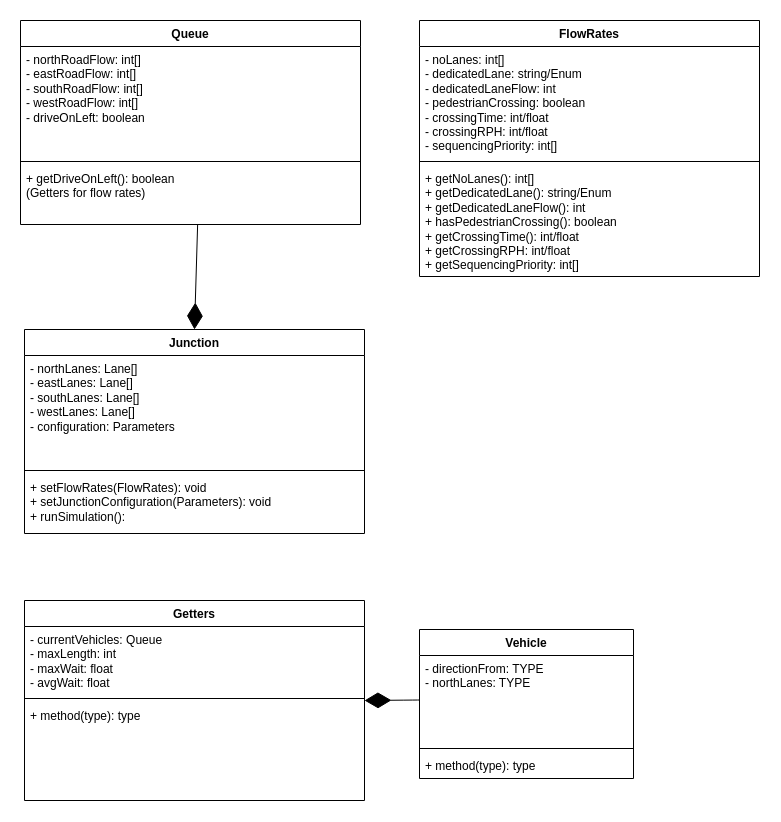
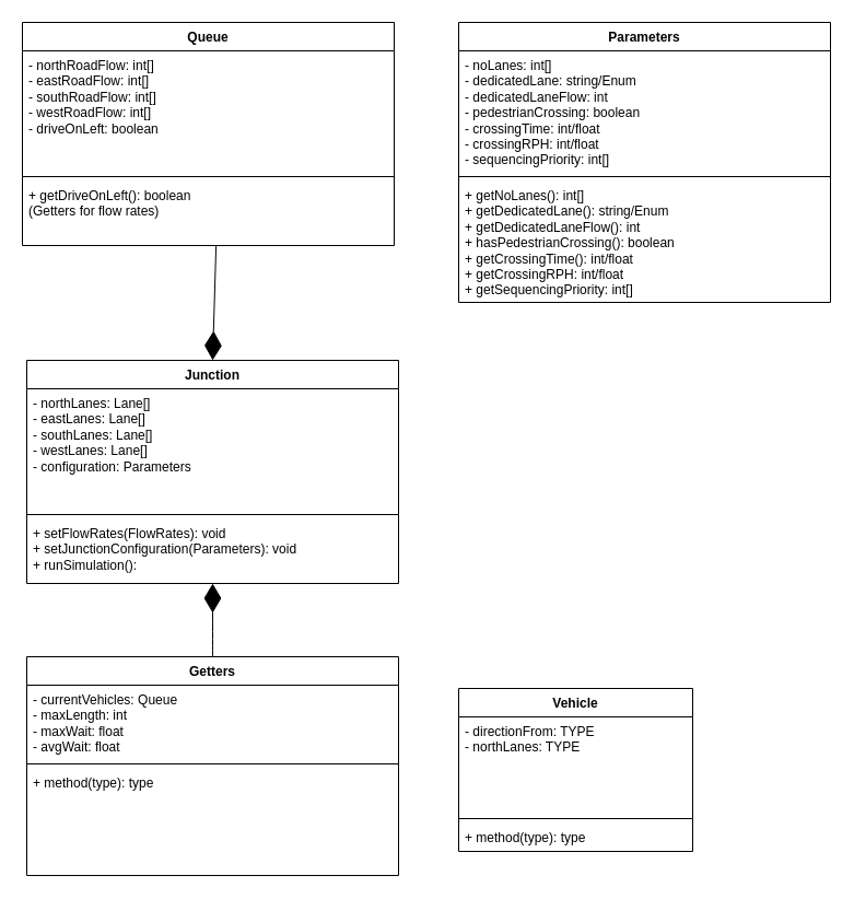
  <mxCell id="0" />
  <mxCell id="1" parent="0" />
  <mxCell id="2" value="Vehicle" style="swimlane;fontStyle=1;align=center;verticalAlign=top;childLayout=stackLayout;horizontal=1;startSize=26;horizontalStack=0;resizeParent=1;resizeParentMax=0;resizeLast=0;collapsible=1;marginBottom=0;whiteSpace=wrap;html=1;" parent="1" vertex="1"><mxGeometry x="419" y="629" width="214" height="149" as="geometry" /></mxCell>
  <mxCell id="3" value="&lt;div&gt;- directionFrom: TYPE&lt;br&gt;&lt;/div&gt;&lt;div&gt;- northLanes: TYPE&lt;br&gt;&lt;/div&gt;" style="text;strokeColor=none;fillColor=none;align=left;verticalAlign=top;spacingLeft=4;spacingRight=4;overflow=hidden;rotatable=0;points=[[0,0.5],[1,0.5]];portConstraint=eastwest;whiteSpace=wrap;html=1;" parent="2" vertex="1"><mxGeometry y="26" width="214" height="89" as="geometry" /></mxCell>
  <mxCell id="4" value="" style="line;strokeWidth=1;fillColor=none;align=left;verticalAlign=middle;spacingTop=-1;spacingLeft=3;spacingRight=3;rotatable=0;labelPosition=right;points=[];portConstraint=eastwest;strokeColor=inherit;" parent="2" vertex="1"><mxGeometry y="115" width="214" height="8" as="geometry" /></mxCell>
  <mxCell id="5" value="+ method(type): type" style="text;strokeColor=none;fillColor=none;align=left;verticalAlign=top;spacingLeft=4;spacingRight=4;overflow=hidden;rotatable=0;points=[[0,0.5],[1,0.5]];portConstraint=eastwest;whiteSpace=wrap;html=1;" parent="2" vertex="1"><mxGeometry y="123" width="214" height="26" as="geometry" /></mxCell>
  <mxCell id="6" value="Junction" style="swimlane;fontStyle=1;align=center;verticalAlign=top;childLayout=stackLayout;horizontal=1;startSize=26;horizontalStack=0;resizeParent=1;resizeParentMax=0;resizeLast=0;collapsible=1;marginBottom=0;whiteSpace=wrap;html=1;" parent="1" vertex="1"><mxGeometry x="24" y="329" width="340" height="204" as="geometry" /></mxCell>
  <mxCell id="7" value="&lt;div&gt;- northLanes: Lane[]&lt;/div&gt;&lt;div&gt;- eastLanes:&amp;nbsp;Lane[]&lt;/div&gt;&lt;div&gt;- southLanes:&amp;nbsp;Lane[]&lt;/div&gt;&lt;div&gt;- westLanes:&amp;nbsp;Lane[]&lt;/div&gt;&lt;div&gt;- configuration: Parameters&lt;br&gt;&lt;/div&gt;" style="text;strokeColor=none;fillColor=none;align=left;verticalAlign=top;spacingLeft=4;spacingRight=4;overflow=hidden;rotatable=0;points=[[0,0.5],[1,0.5]];portConstraint=eastwest;whiteSpace=wrap;html=1;" parent="6" vertex="1"><mxGeometry y="26" width="340" height="111" as="geometry" /></mxCell>
  <mxCell id="8" value="" style="line;strokeWidth=1;fillColor=none;align=left;verticalAlign=middle;spacingTop=-1;spacingLeft=3;spacingRight=3;rotatable=0;labelPosition=right;points=[];portConstraint=eastwest;strokeColor=inherit;" parent="6" vertex="1"><mxGeometry y="137" width="340" height="8" as="geometry" /></mxCell>
  <mxCell id="9" value="&lt;div&gt;+ setFlowRates(FlowRates): void&lt;/div&gt;&lt;div&gt;+ setJunctionConfiguration(Parameters): void&lt;/div&gt;&lt;div&gt;+ runSimulation(): &lt;br&gt;&lt;/div&gt;" style="text;strokeColor=none;fillColor=none;align=left;verticalAlign=top;spacingLeft=4;spacingRight=4;overflow=hidden;rotatable=0;points=[[0,0.5],[1,0.5]];portConstraint=eastwest;whiteSpace=wrap;html=1;" parent="6" vertex="1"><mxGeometry y="145" width="340" height="59" as="geometry" /></mxCell>
  <mxCell id="10" value="Getters" style="swimlane;fontStyle=1;align=center;verticalAlign=top;childLayout=stackLayout;horizontal=1;startSize=26;horizontalStack=0;resizeParent=1;resizeParentMax=0;resizeLast=0;collapsible=1;marginBottom=0;whiteSpace=wrap;html=1;" parent="1" vertex="1"><mxGeometry x="24" y="600" width="340" height="200" as="geometry" /></mxCell>
  <mxCell id="11" value="&lt;div&gt;- currentVehicles: Queue&lt;/div&gt;&lt;div&gt;- maxLength: int&lt;/div&gt;&lt;div&gt;- maxWait: float&lt;br&gt;&lt;/div&gt;&lt;div&gt;- avgWait: float&lt;br&gt;&lt;/div&gt;&lt;div&gt;&lt;br&gt;&lt;/div&gt;" style="text;strokeColor=none;fillColor=none;align=left;verticalAlign=top;spacingLeft=4;spacingRight=4;overflow=hidden;rotatable=0;points=[[0,0.5],[1,0.5]];portConstraint=eastwest;whiteSpace=wrap;html=1;" parent="10" vertex="1"><mxGeometry y="26" width="340" height="68" as="geometry" /></mxCell>
  <mxCell id="12" value="" style="line;strokeWidth=1;fillColor=none;align=left;verticalAlign=middle;spacingTop=-1;spacingLeft=3;spacingRight=3;rotatable=0;labelPosition=right;points=[];portConstraint=eastwest;strokeColor=inherit;" parent="10" vertex="1"><mxGeometry y="94" width="340" height="8" as="geometry" /></mxCell>
  <mxCell id="13" value="+ method(type): type" style="text;strokeColor=none;fillColor=none;align=left;verticalAlign=top;spacingLeft=4;spacingRight=4;overflow=hidden;rotatable=0;points=[[0,0.5],[1,0.5]];portConstraint=eastwest;whiteSpace=wrap;html=1;" parent="10" vertex="1"><mxGeometry y="102" width="340" height="98" as="geometry" /></mxCell>
- <mxCell id="15" value="" style="endArrow=diamondThin;endFill=1;endSize=24;html=1;rounded=0;fontSize=12;curved=1;exitX=0;exitY=0.5;exitDx=0;exitDy=0;entryX=1;entryY=0.5;entryDx=0;entryDy=0;" parent="1" source="3" target="10" edge="1"><mxGeometry width="160" relative="1" as="geometry"><mxPoint x="-50" y="840" as="sourcePoint" /><mxPoint x="166" y="845" as="targetPoint" /></mxGeometry></mxCell>
- <mxCell id="16" value="FlowRates" style="swimlane;fontStyle=1;align=center;verticalAlign=top;childLayout=stackLayout;horizontal=1;startSize=26;horizontalStack=0;resizeParent=1;resizeParentMax=0;resizeLast=0;collapsible=1;marginBottom=0;whiteSpace=wrap;html=1;" parent="1" vertex="1"><mxGeometry x="419" y="20" width="340" height="256" as="geometry" /></mxCell>
+ <mxCell id="14" value="" style="endArrow=diamondThin;endFill=1;endSize=24;html=1;rounded=0;fontSize=12;curved=1;entryX=0.5;entryY=1;entryDx=0;entryDy=0;exitX=0.5;exitY=0;exitDx=0;exitDy=0;" parent="1" source="10" target="6" edge="1"><mxGeometry width="160" relative="1" as="geometry"><mxPoint x="-75" y="595" as="sourcePoint" /><mxPoint x="54" y="569" as="targetPoint" /></mxGeometry></mxCell>
+ <mxCell id="16" value="Parameters" style="swimlane;fontStyle=1;align=center;verticalAlign=top;childLayout=stackLayout;horizontal=1;startSize=26;horizontalStack=0;resizeParent=1;resizeParentMax=0;resizeLast=0;collapsible=1;marginBottom=0;whiteSpace=wrap;html=1;" parent="1" vertex="1"><mxGeometry x="419" y="20" width="340" height="256" as="geometry" /></mxCell>
  <mxCell id="17" value="&lt;div&gt;- noLanes: int[]&lt;/div&gt;&lt;div&gt;- dedicatedLane: string/Enum&lt;/div&gt;&lt;div&gt;- dedicatedLaneFlow: int&lt;/div&gt;&lt;div&gt;- pedestrianCrossing: boolean&lt;/div&gt;&lt;div&gt;- crossingTime: int/float&lt;br&gt;&lt;/div&gt;&lt;div&gt;- crossingRPH: int/float&lt;br&gt;&lt;/div&gt;&lt;div&gt;- sequencingPriority: int[]&lt;br&gt;&lt;/div&gt;" style="text;strokeColor=none;fillColor=none;align=left;verticalAlign=top;spacingLeft=4;spacingRight=4;overflow=hidden;rotatable=0;points=[[0,0.5],[1,0.5]];portConstraint=eastwest;whiteSpace=wrap;html=1;" parent="16" vertex="1"><mxGeometry y="26" width="340" height="111" as="geometry" /></mxCell>
  <mxCell id="18" value="" style="line;strokeWidth=1;fillColor=none;align=left;verticalAlign=middle;spacingTop=-1;spacingLeft=3;spacingRight=3;rotatable=0;labelPosition=right;points=[];portConstraint=eastwest;strokeColor=inherit;" parent="16" vertex="1"><mxGeometry y="137" width="340" height="8" as="geometry" /></mxCell>
  <mxCell id="19" value="&lt;div&gt;+ getNoLanes(): int[]&lt;/div&gt;&lt;div&gt;+ getDedicatedLane(): string/Enum&lt;br&gt;&lt;/div&gt;&lt;div&gt;+ getDedicatedLaneFlow(): int&lt;br&gt;&lt;/div&gt;&lt;div&gt;+ hasPedestrianCrossing(): boolean&lt;br&gt;&lt;/div&gt;&lt;div&gt;+ getCrossingTime(): int/float&lt;/div&gt;&lt;div&gt;+ getCrossingRPH: int/float&lt;/div&gt;&lt;div&gt;+ getSequencingPriority: int[]&lt;br&gt;&lt;/div&gt;" style="text;strokeColor=none;fillColor=none;align=left;verticalAlign=top;spacingLeft=4;spacingRight=4;overflow=hidden;rotatable=0;points=[[0,0.5],[1,0.5]];portConstraint=eastwest;whiteSpace=wrap;html=1;" parent="16" vertex="1"><mxGeometry y="145" width="340" height="111" as="geometry" /></mxCell>
  <mxCell id="20" value="Queue" style="swimlane;fontStyle=1;align=center;verticalAlign=top;childLayout=stackLayout;horizontal=1;startSize=26;horizontalStack=0;resizeParent=1;resizeParentMax=0;resizeLast=0;collapsible=1;marginBottom=0;whiteSpace=wrap;html=1;" parent="1" vertex="1"><mxGeometry x="20" y="20" width="340" height="204" as="geometry" /></mxCell>
  <mxCell id="21" value="&lt;div&gt;- northRoadFlow: int[]&lt;br&gt;&lt;/div&gt;&lt;div&gt;- eastRoadFlow: int[]&lt;br&gt;&lt;/div&gt;&lt;div&gt;- southRoadFlow: int[]&lt;/div&gt;&lt;div&gt;- westRoadFlow: int[]&lt;/div&gt;&lt;div&gt;- driveOnLeft: boolean&lt;br&gt;&lt;/div&gt;" style="text;strokeColor=none;fillColor=none;align=left;verticalAlign=top;spacingLeft=4;spacingRight=4;overflow=hidden;rotatable=0;points=[[0,0.5],[1,0.5]];portConstraint=eastwest;whiteSpace=wrap;html=1;" parent="20" vertex="1"><mxGeometry y="26" width="340" height="111" as="geometry" /></mxCell>
  <mxCell id="22" value="" style="line;strokeWidth=1;fillColor=none;align=left;verticalAlign=middle;spacingTop=-1;spacingLeft=3;spacingRight=3;rotatable=0;labelPosition=right;points=[];portConstraint=eastwest;strokeColor=inherit;" parent="20" vertex="1"><mxGeometry y="137" width="340" height="8" as="geometry" /></mxCell>
  <mxCell id="23" value="&lt;div&gt;+ getDriveOnLeft(): boolean&lt;/div&gt;&lt;div&gt;(Getters for flow rates)&lt;br&gt;&lt;/div&gt;" style="text;strokeColor=none;fillColor=none;align=left;verticalAlign=top;spacingLeft=4;spacingRight=4;overflow=hidden;rotatable=0;points=[[0,0.5],[1,0.5]];portConstraint=eastwest;whiteSpace=wrap;html=1;" parent="20" vertex="1"><mxGeometry y="145" width="340" height="59" as="geometry" /></mxCell>
  <mxCell id="24" value="" style="endArrow=diamondThin;endFill=1;endSize=24;html=1;rounded=0;exitX=0.521;exitY=1;exitDx=0;exitDy=0;entryX=0.5;entryY=0;entryDx=0;entryDy=0;exitPerimeter=0;" parent="1" source="23" target="6" edge="1"><mxGeometry width="160" relative="1" as="geometry"><mxPoint x="-36" y="343" as="sourcePoint" /><mxPoint x="0" y="411" as="targetPoint" /></mxGeometry></mxCell>
